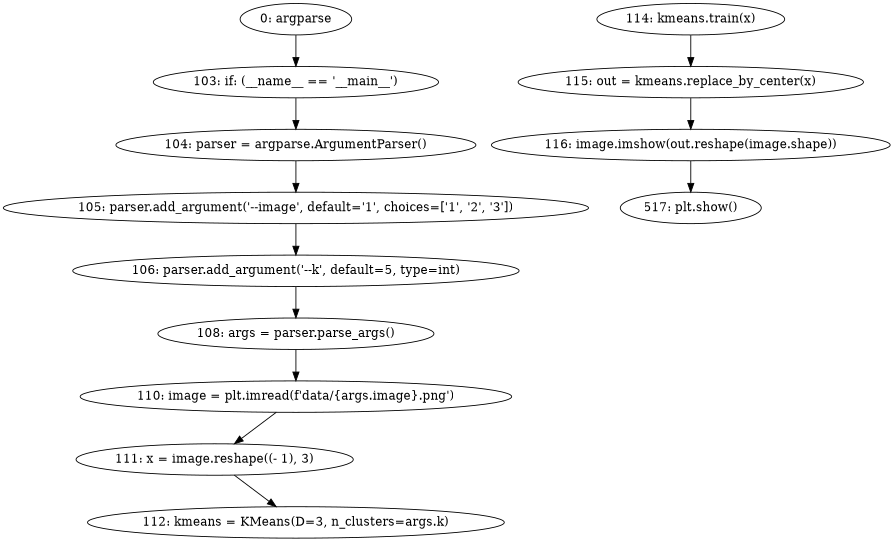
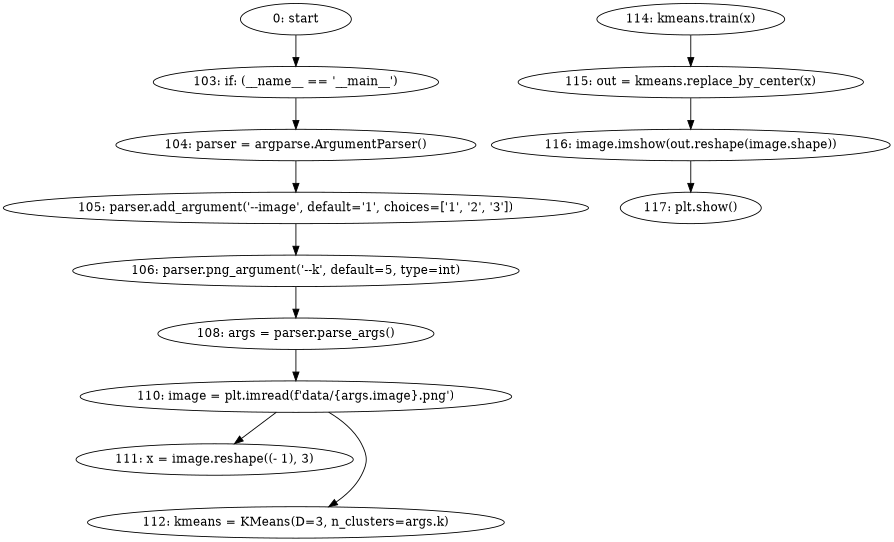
  strict digraph {
-   n1 [label="0: argparse"]
+   n1 [label="0: start"]
    n2 [label="103: if: (__name__ == '__main__')"]
    n3 [label="104: parser = argparse.ArgumentParser()"]
    n4 [label="105: parser.add_argument('--image', default='1', choices=['1', '2', '3'])"]
-   n5 [label="106: parser.add_argument('--k', default=5, type=int)"]
+   n5 [label="106: parser.png_argument('--k', default=5, type=int)"]
    n6 [label="108: args = parser.parse_args()"]
    n7 [label="110: image = plt.imread(f'data/{args.image}.png')"]
    n8 [label="111: x = image.reshape((- 1), 3)"]
    n9 [label="112: kmeans = KMeans(D=3, n_clusters=args.k)"]
    n10 [label="114: kmeans.train(x)"]
    n11 [label="115: out = kmeans.replace_by_center(x)"]
    n12 [label="116: image.imshow(out.reshape(image.shape))"]
-   n13 [label="517: plt.show()"]
+   n13 [label="117: plt.show()"]
    n1 -> n2
    n2 -> n3
    n3 -> n4
    n4 -> n5
    n5 -> n6
    n6 -> n7
    n7 -> n8
-   n8 -> n9
+   n7 -> n9
    n10 -> n11
    n11 -> n12
    n12 -> n13
  }
